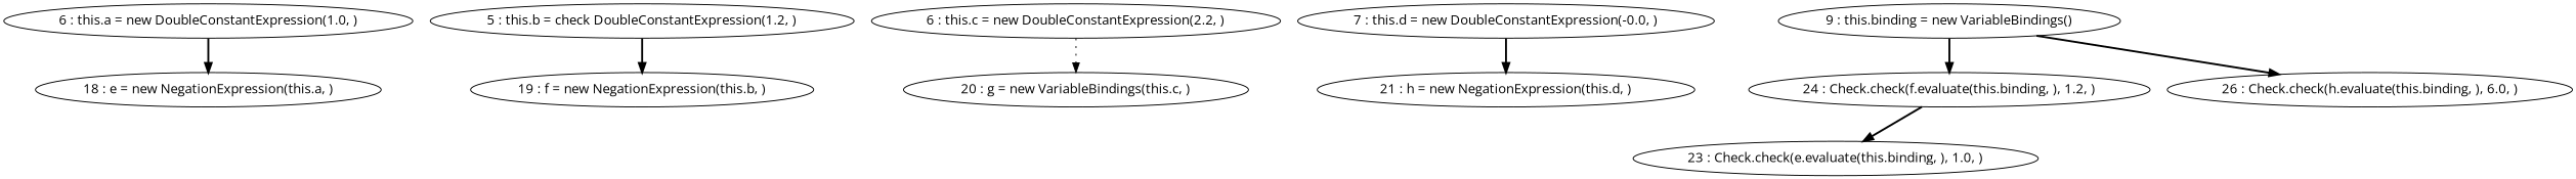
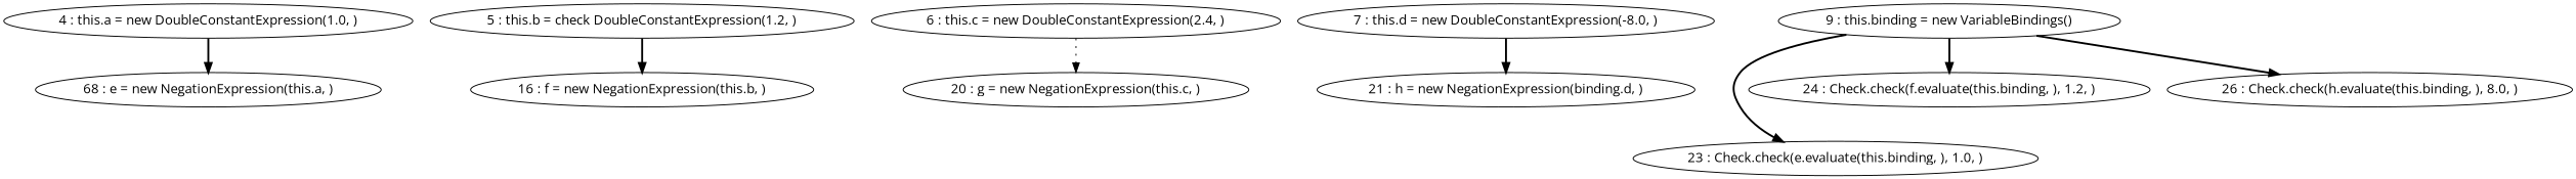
  digraph {
    fontname="Open Sans"
    node [fontname="Open Sans"]
    edge [fontname="Open Sans" style=bold]
-   "4 : this.a = new DoubleConstantExpression(1.0, )" [label="6 : this.a = new DoubleConstantExpression(1.0, )"]
-   "18 : e = new NegationExpression(this.a, )"
+   "4 : this.a = new DoubleConstantExpression(1.0, )"
+   "18 : e = new NegationExpression(this.a, )" [label="68 : e = new NegationExpression(this.a, )"]
    n3 [label="5 : this.b = check DoubleConstantExpression(1.2, )"]
-   "19 : f = new NegationExpression(this.b, )"
-   "6 : this.c = new DoubleConstantExpression(2.2, )"
-   "20 : g = new NegationExpression(this.c, )" [label="20 : g = new VariableBindings(this.c, )"]
-   "7 : this.d = new DoubleConstantExpression(-8.0, )" [label="7 : this.d = new DoubleConstantExpression(-0.0, )"]
-   "21 : h = new NegationExpression(this.d, )"
+   "19 : f = new NegationExpression(this.b, )" [label="16 : f = new NegationExpression(this.b, )"]
+   "6 : this.c = new DoubleConstantExpression(2.2, )" [label="6 : this.c = new DoubleConstantExpression(2.4, )"]
+   "20 : g = new NegationExpression(this.c, )"
+   "7 : this.d = new DoubleConstantExpression(-8.0, )"
+   "21 : h = new NegationExpression(this.d, )" [label="21 : h = new NegationExpression(binding.d, )"]
    "9 : this.binding = new VariableBindings()"
    "23 : Check.check(e.evaluate(this.binding, ), 1.0, )"
    "24 : Check.check(f.evaluate(this.binding, ), 1.2, )"
-   "26 : Check.check(h.evaluate(this.binding, ), 8.0, )" [label="26 : Check.check(h.evaluate(this.binding, ), 6.0, )"]
+   "26 : Check.check(h.evaluate(this.binding, ), 8.0, )"
    "4 : this.a = new DoubleConstantExpression(1.0, )" -> "18 : e = new NegationExpression(this.a, )"
    n3 -> "19 : f = new NegationExpression(this.b, )"
    "6 : this.c = new DoubleConstantExpression(2.2, )" -> "20 : g = new NegationExpression(this.c, )" [style=dotted]
    "7 : this.d = new DoubleConstantExpression(-8.0, )" -> "21 : h = new NegationExpression(this.d, )"
-   "24 : Check.check(f.evaluate(this.binding, ), 1.2, )" -> "23 : Check.check(e.evaluate(this.binding, ), 1.0, )"
+   "9 : this.binding = new VariableBindings()" -> "23 : Check.check(e.evaluate(this.binding, ), 1.0, )"
    "9 : this.binding = new VariableBindings()" -> "24 : Check.check(f.evaluate(this.binding, ), 1.2, )"
    "9 : this.binding = new VariableBindings()" -> "26 : Check.check(h.evaluate(this.binding, ), 8.0, )"
  }
